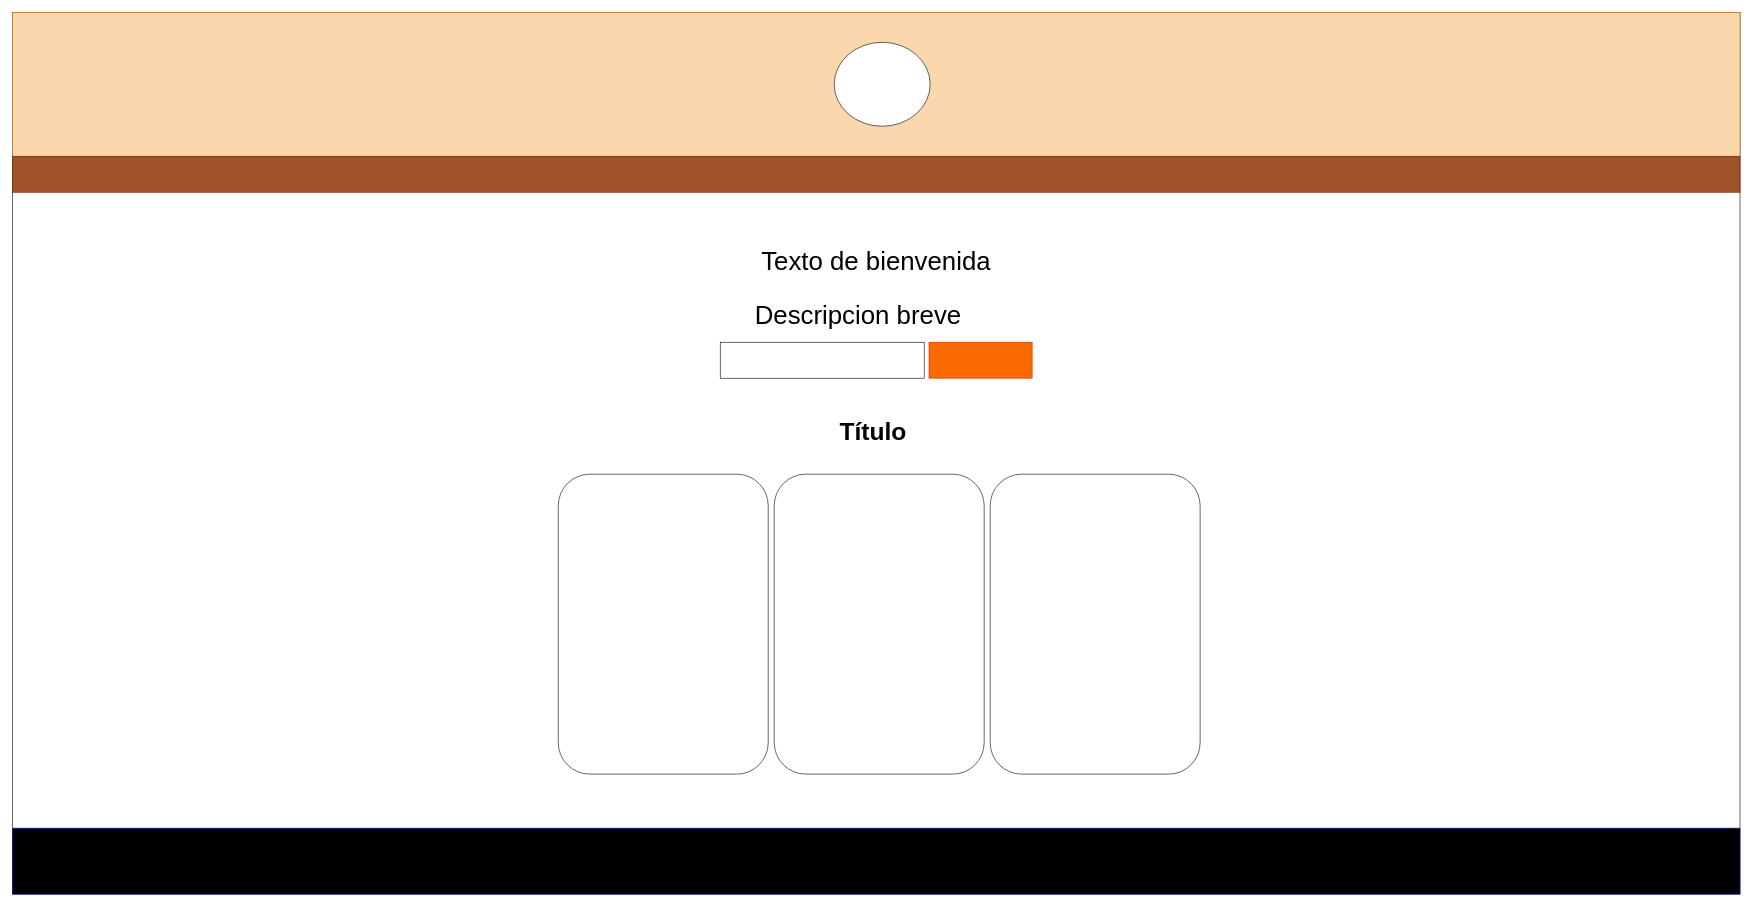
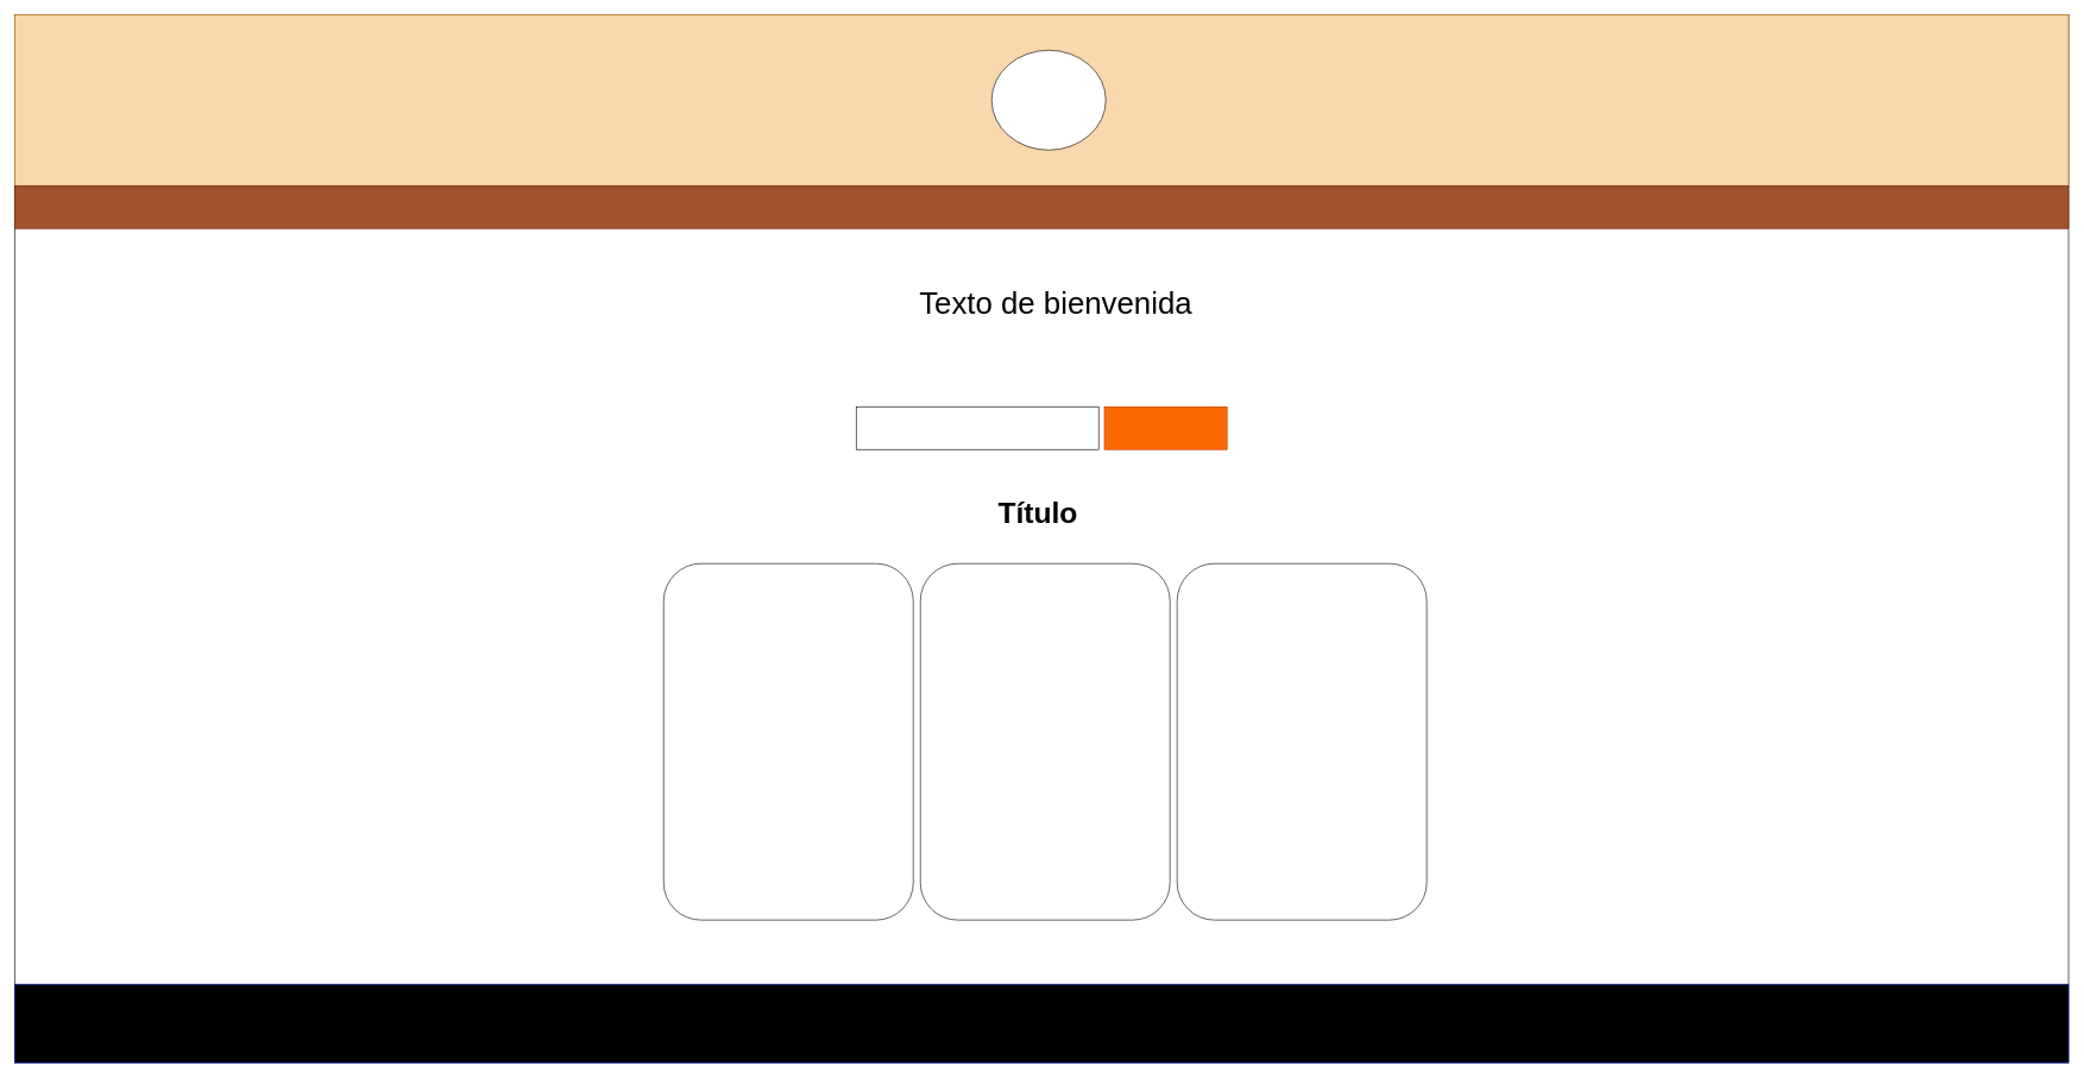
  <mxCell id="0" />
  <mxCell id="1" parent="0" />
  <mxCell id="2" value="" style="rounded=0;whiteSpace=wrap;html=1;" vertex="1" parent="1"><mxGeometry x="20" y="20" width="2880" height="1470" as="geometry" /></mxCell>
  <mxCell id="3" value="" style="rounded=0;whiteSpace=wrap;html=1;fillColor=#fa6800;fontColor=#000000;strokeColor=#C73500;" vertex="1" parent="1"><mxGeometry x="1548" y="570" width="172" height="60" as="geometry" /></mxCell>
  <mxCell id="4" value="" style="rounded=0;whiteSpace=wrap;html=1;fillColor=#fad7ac;strokeColor=#b46504;" vertex="1" parent="1"><mxGeometry x="20" y="20" width="2880" height="240" as="geometry" /></mxCell>
  <mxCell id="5" value="" style="rounded=0;whiteSpace=wrap;html=1;fillColor=#a0522d;fontColor=#ffffff;strokeColor=#6D1F00;" vertex="1" parent="1"><mxGeometry x="20" y="260" width="2880" height="60" as="geometry" /></mxCell>
- <mxCell id="6" value="&lt;font style=&quot;font-size: 43px;&quot;&gt;Texto de bienvenida&lt;/font&gt;" style="text;html=1;align=center;verticalAlign=middle;whiteSpace=wrap;rounded=0;" vertex="1" parent="1"><mxGeometry x="1160" y="390" width="600" height="90" as="geometry" /></mxCell>
- <mxCell id="7" value="&lt;font style=&quot;font-size: 43px;&quot;&gt;Descripcion breve&lt;/font&gt;" style="text;html=1;align=center;verticalAlign=middle;whiteSpace=wrap;rounded=0;" vertex="1" parent="1"><mxGeometry x="1130" y="480" width="600" height="90" as="geometry" /></mxCell>
+ <mxCell id="6" value="&lt;font style=&quot;font-size: 43px;&quot;&gt;Texto de bienvenida&lt;/font&gt;" style="text;html=1;align=center;verticalAlign=middle;whiteSpace=wrap;rounded=0;" vertex="1" parent="1"><mxGeometry x="1180" y="380" width="600" height="90" as="geometry" /></mxCell>
  <mxCell id="8" value="" style="rounded=0;whiteSpace=wrap;html=1;" vertex="1" parent="1"><mxGeometry x="1200" y="570" width="340" height="60" as="geometry" /></mxCell>
  <mxCell id="9" value="" style="rounded=1;whiteSpace=wrap;html=1;" vertex="1" parent="1"><mxGeometry x="930" y="790" width="350" height="500" as="geometry" /></mxCell>
  <mxCell id="10" value="" style="rounded=1;whiteSpace=wrap;html=1;" vertex="1" parent="1"><mxGeometry x="1290" y="790" width="350" height="500" as="geometry" /></mxCell>
  <mxCell id="11" value="" style="rounded=1;whiteSpace=wrap;html=1;" vertex="1" parent="1"><mxGeometry x="1650" y="790" width="350" height="500" as="geometry" /></mxCell>
  <mxCell id="12" value="&lt;font style=&quot;font-size: 41px;&quot;&gt;&lt;b&gt;Título&lt;/b&gt;&lt;/font&gt;" style="text;html=1;align=center;verticalAlign=middle;whiteSpace=wrap;rounded=0;" vertex="1" parent="1"><mxGeometry x="1210" y="690" width="490" height="59" as="geometry" /></mxCell>
  <mxCell id="13" value="" style="rounded=0;whiteSpace=wrap;html=1;fillColor=light-dark(#000000, #6db2ff);fontColor=#ffffff;strokeColor=#001DBC;" vertex="1" parent="1"><mxGeometry x="20" y="1380" width="2880" height="110" as="geometry" /></mxCell>
  <mxCell id="14" value="" style="ellipse;whiteSpace=wrap;html=1;" vertex="1" parent="1"><mxGeometry x="1390" y="70" width="160" height="140" as="geometry" /></mxCell>
